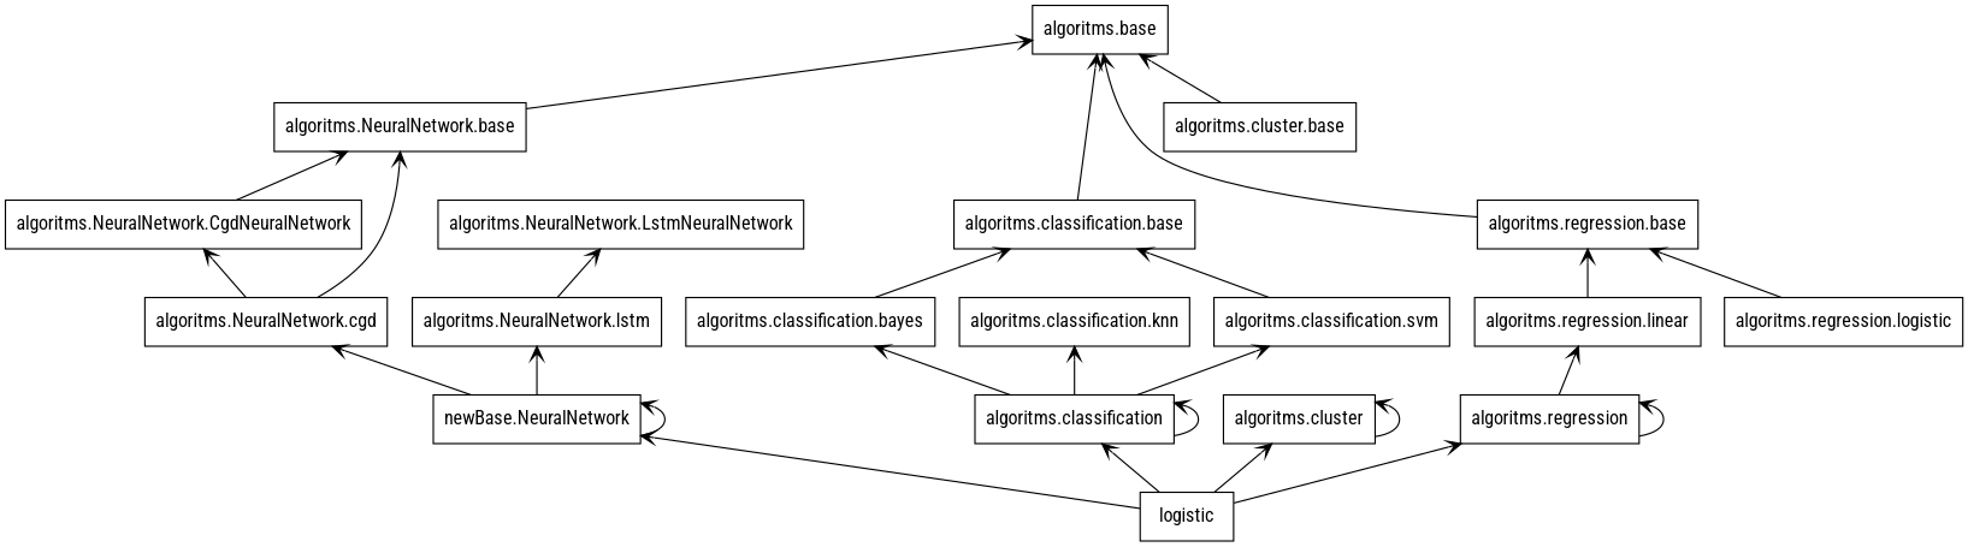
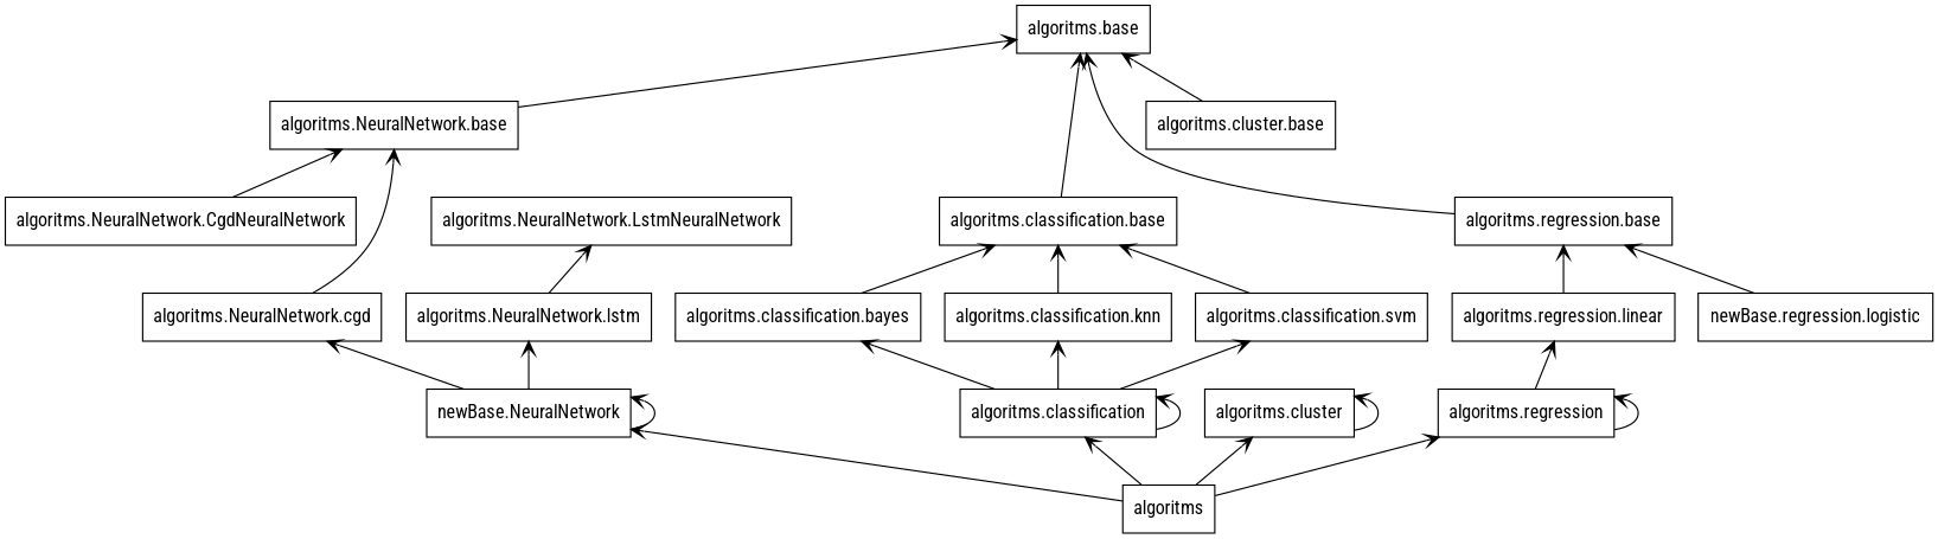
  digraph {
    fontname="Roboto Condensed"
    rankdir=BT
    node [fontname="Roboto Condensed" shape=box]
    edge [arrowhead=open arrowtail=none fontname="Roboto Condensed"]
-   n1 [label=logistic]
+   n1 [label=algoritms]
    n2 [label="newBase.NeuralNetwork"]
    n3 [label="algoritms.classification"]
    n4 [label="algoritms.cluster"]
    n5 [label="algoritms.regression"]
    n6 [label="algoritms.NeuralNetwork.cgd"]
    n7 [label="algoritms.NeuralNetwork.lstm"]
    n8 [label="algoritms.classification.bayes"]
    n9 [label="algoritms.classification.knn"]
    n10 [label="algoritms.classification.svm"]
    n11 [label="algoritms.regression.linear"]
    n12 [label="algoritms.NeuralNetwork.CgdNeuralNetwork"]
    n13 [label="algoritms.NeuralNetwork.base"]
    n14 [label="algoritms.NeuralNetwork.LstmNeuralNetwork"]
    n15 [label="algoritms.base"]
    n16 [label="algoritms.classification.base"]
    n17 [label="algoritms.cluster.base"]
    n18 [label="algoritms.regression.base"]
-   n19 [label="algoritms.regression.logistic"]
+   n19 [label="newBase.regression.logistic"]
    n1 -> n2
    n1 -> n3
    n1 -> n4
    n1 -> n5
    n2 -> n2
    n2 -> n6
    n2 -> n7
    n3 -> n3
    n3 -> n8
    n3 -> n9
    n3 -> n10
    n4 -> n4
    n5 -> n5
    n5 -> n11
-   n6 -> n12
    n6 -> n13
    n7 -> n14
    n8 -> n16
+   n9 -> n16
    n10 -> n16
    n11 -> n18
    n12 -> n13
    n13 -> n15
    n16 -> n15
    n17 -> n15
    n18 -> n15
    n19 -> n18
  }
